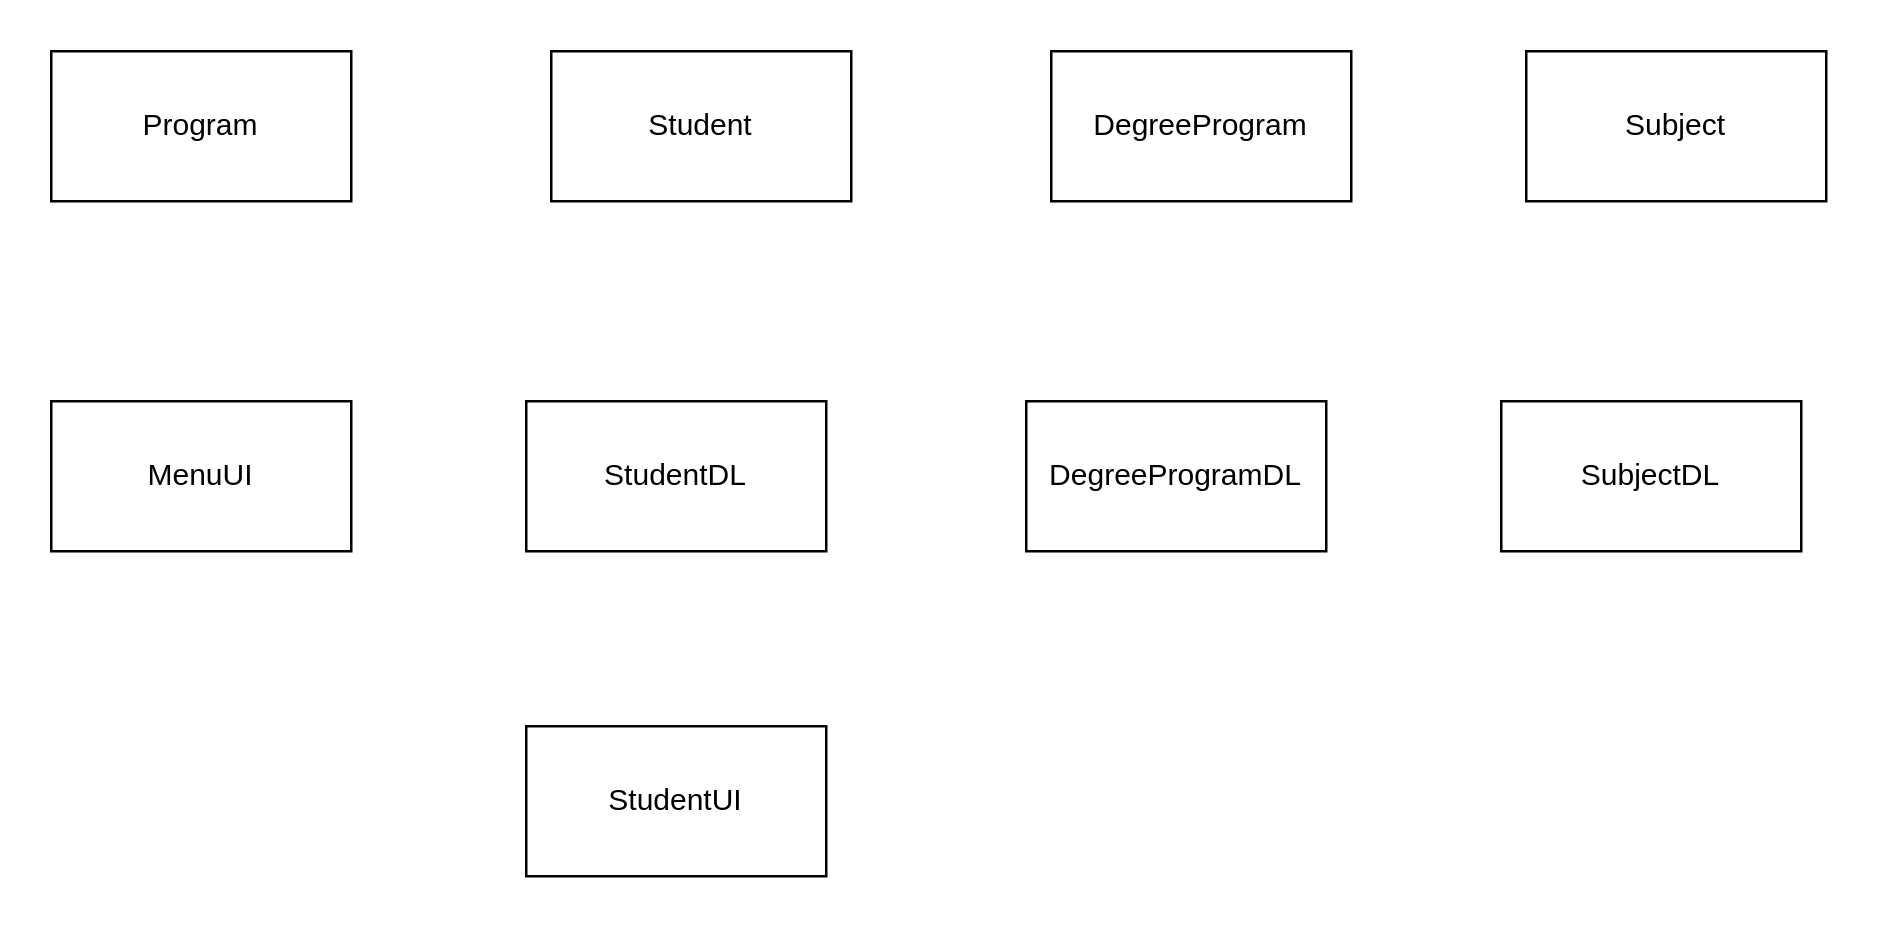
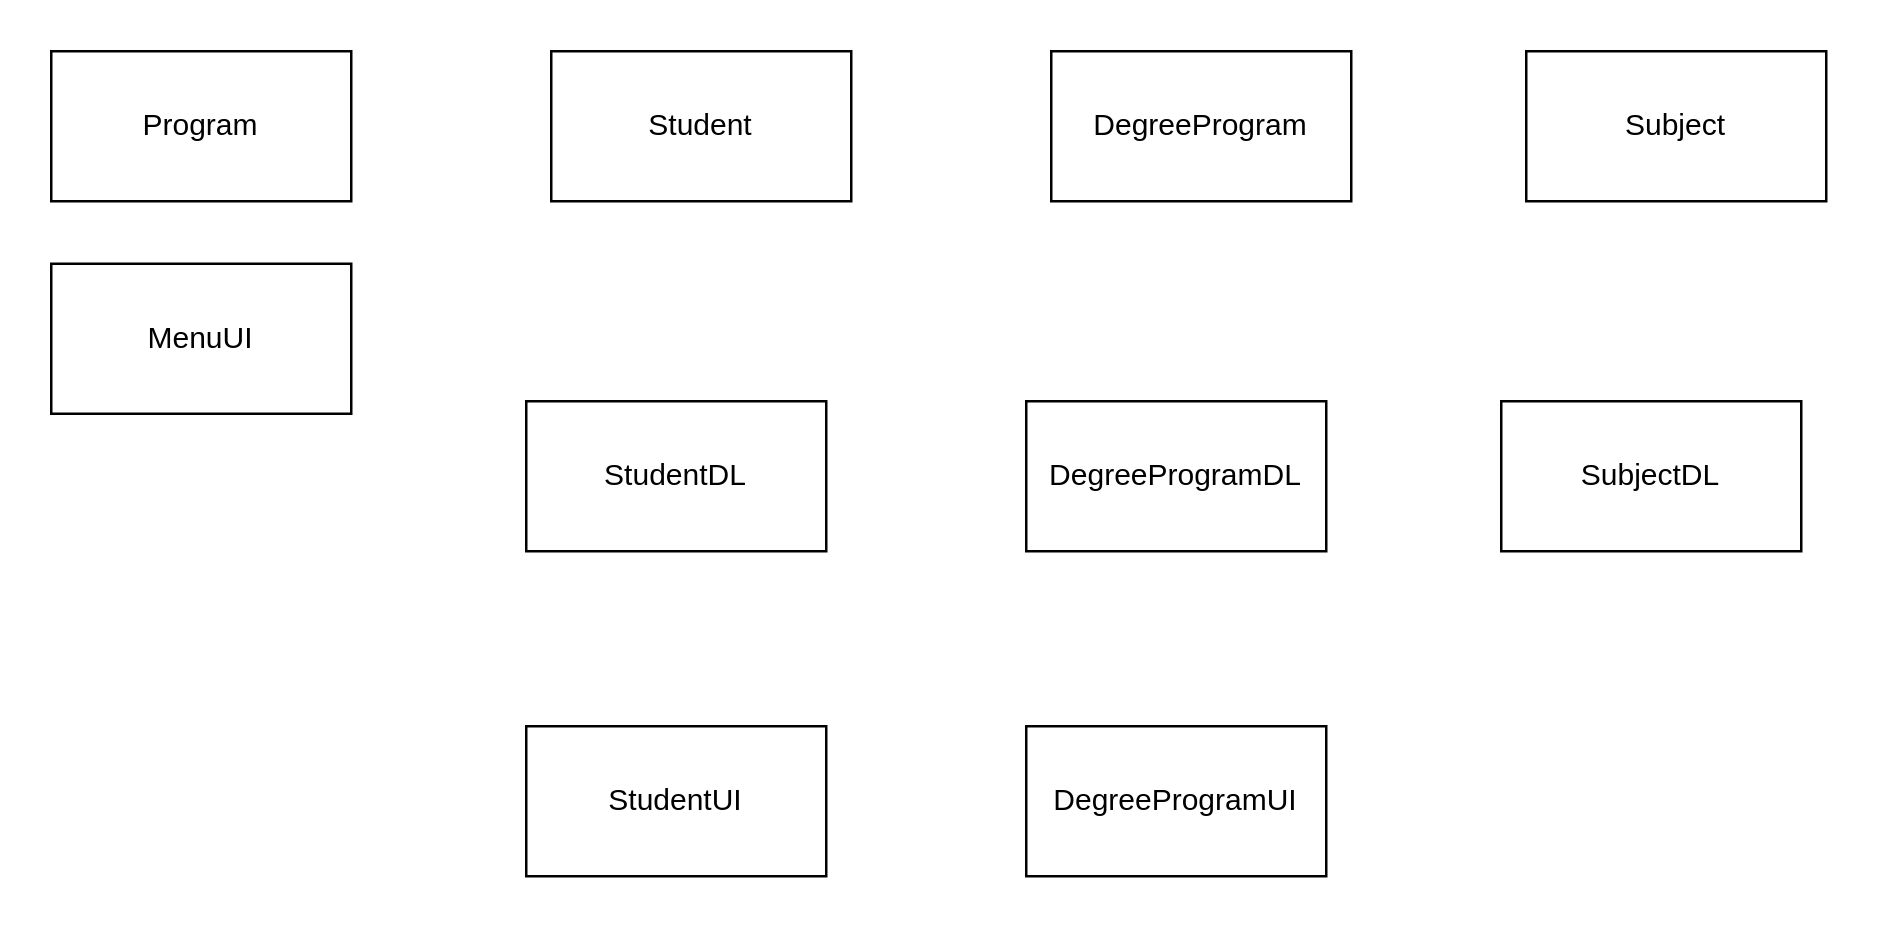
  <mxCell id="0" />
  <mxCell id="1" parent="0" />
  <mxCell id="2" value="Program" style="rounded=0;whiteSpace=wrap;html=1;" vertex="1" parent="1"><mxGeometry x="20" y="20" width="120" height="60" as="geometry" /></mxCell>
- <mxCell id="3" value="MenuUI" style="rounded=0;whiteSpace=wrap;html=1;" vertex="1" parent="1"><mxGeometry x="20" y="160" width="120" height="60" as="geometry" /></mxCell>
+ <mxCell id="3" value="MenuUI" style="rounded=0;whiteSpace=wrap;html=1;" vertex="1" parent="1"><mxGeometry x="20" y="105" width="120" height="60" as="geometry" /></mxCell>
  <mxCell id="4" value="Student" style="rounded=0;whiteSpace=wrap;html=1;" vertex="1" parent="1"><mxGeometry x="220" y="20" width="120" height="60" as="geometry" /></mxCell>
  <mxCell id="5" value="StudentDL" style="rounded=0;whiteSpace=wrap;html=1;" vertex="1" parent="1"><mxGeometry x="210" y="160" width="120" height="60" as="geometry" /></mxCell>
  <mxCell id="6" value="StudentUI" style="rounded=0;whiteSpace=wrap;html=1;" vertex="1" parent="1"><mxGeometry x="210" y="290" width="120" height="60" as="geometry" /></mxCell>
  <mxCell id="7" value="DegreeProgram" style="rounded=0;whiteSpace=wrap;html=1;" vertex="1" parent="1"><mxGeometry x="420" y="20" width="120" height="60" as="geometry" /></mxCell>
  <mxCell id="8" value="DegreeProgramDL" style="rounded=0;whiteSpace=wrap;html=1;" vertex="1" parent="1"><mxGeometry x="410" y="160" width="120" height="60" as="geometry" /></mxCell>
+ <mxCell id="9" value="DegreeProgramUI" style="rounded=0;whiteSpace=wrap;html=1;" vertex="1" parent="1"><mxGeometry x="410" y="290" width="120" height="60" as="geometry" /></mxCell>
  <mxCell id="10" value="Subject" style="rounded=0;whiteSpace=wrap;html=1;" vertex="1" parent="1"><mxGeometry x="610" y="20" width="120" height="60" as="geometry" /></mxCell>
  <mxCell id="11" value="SubjectDL" style="rounded=0;whiteSpace=wrap;html=1;" vertex="1" parent="1"><mxGeometry x="600" y="160" width="120" height="60" as="geometry" /></mxCell>
